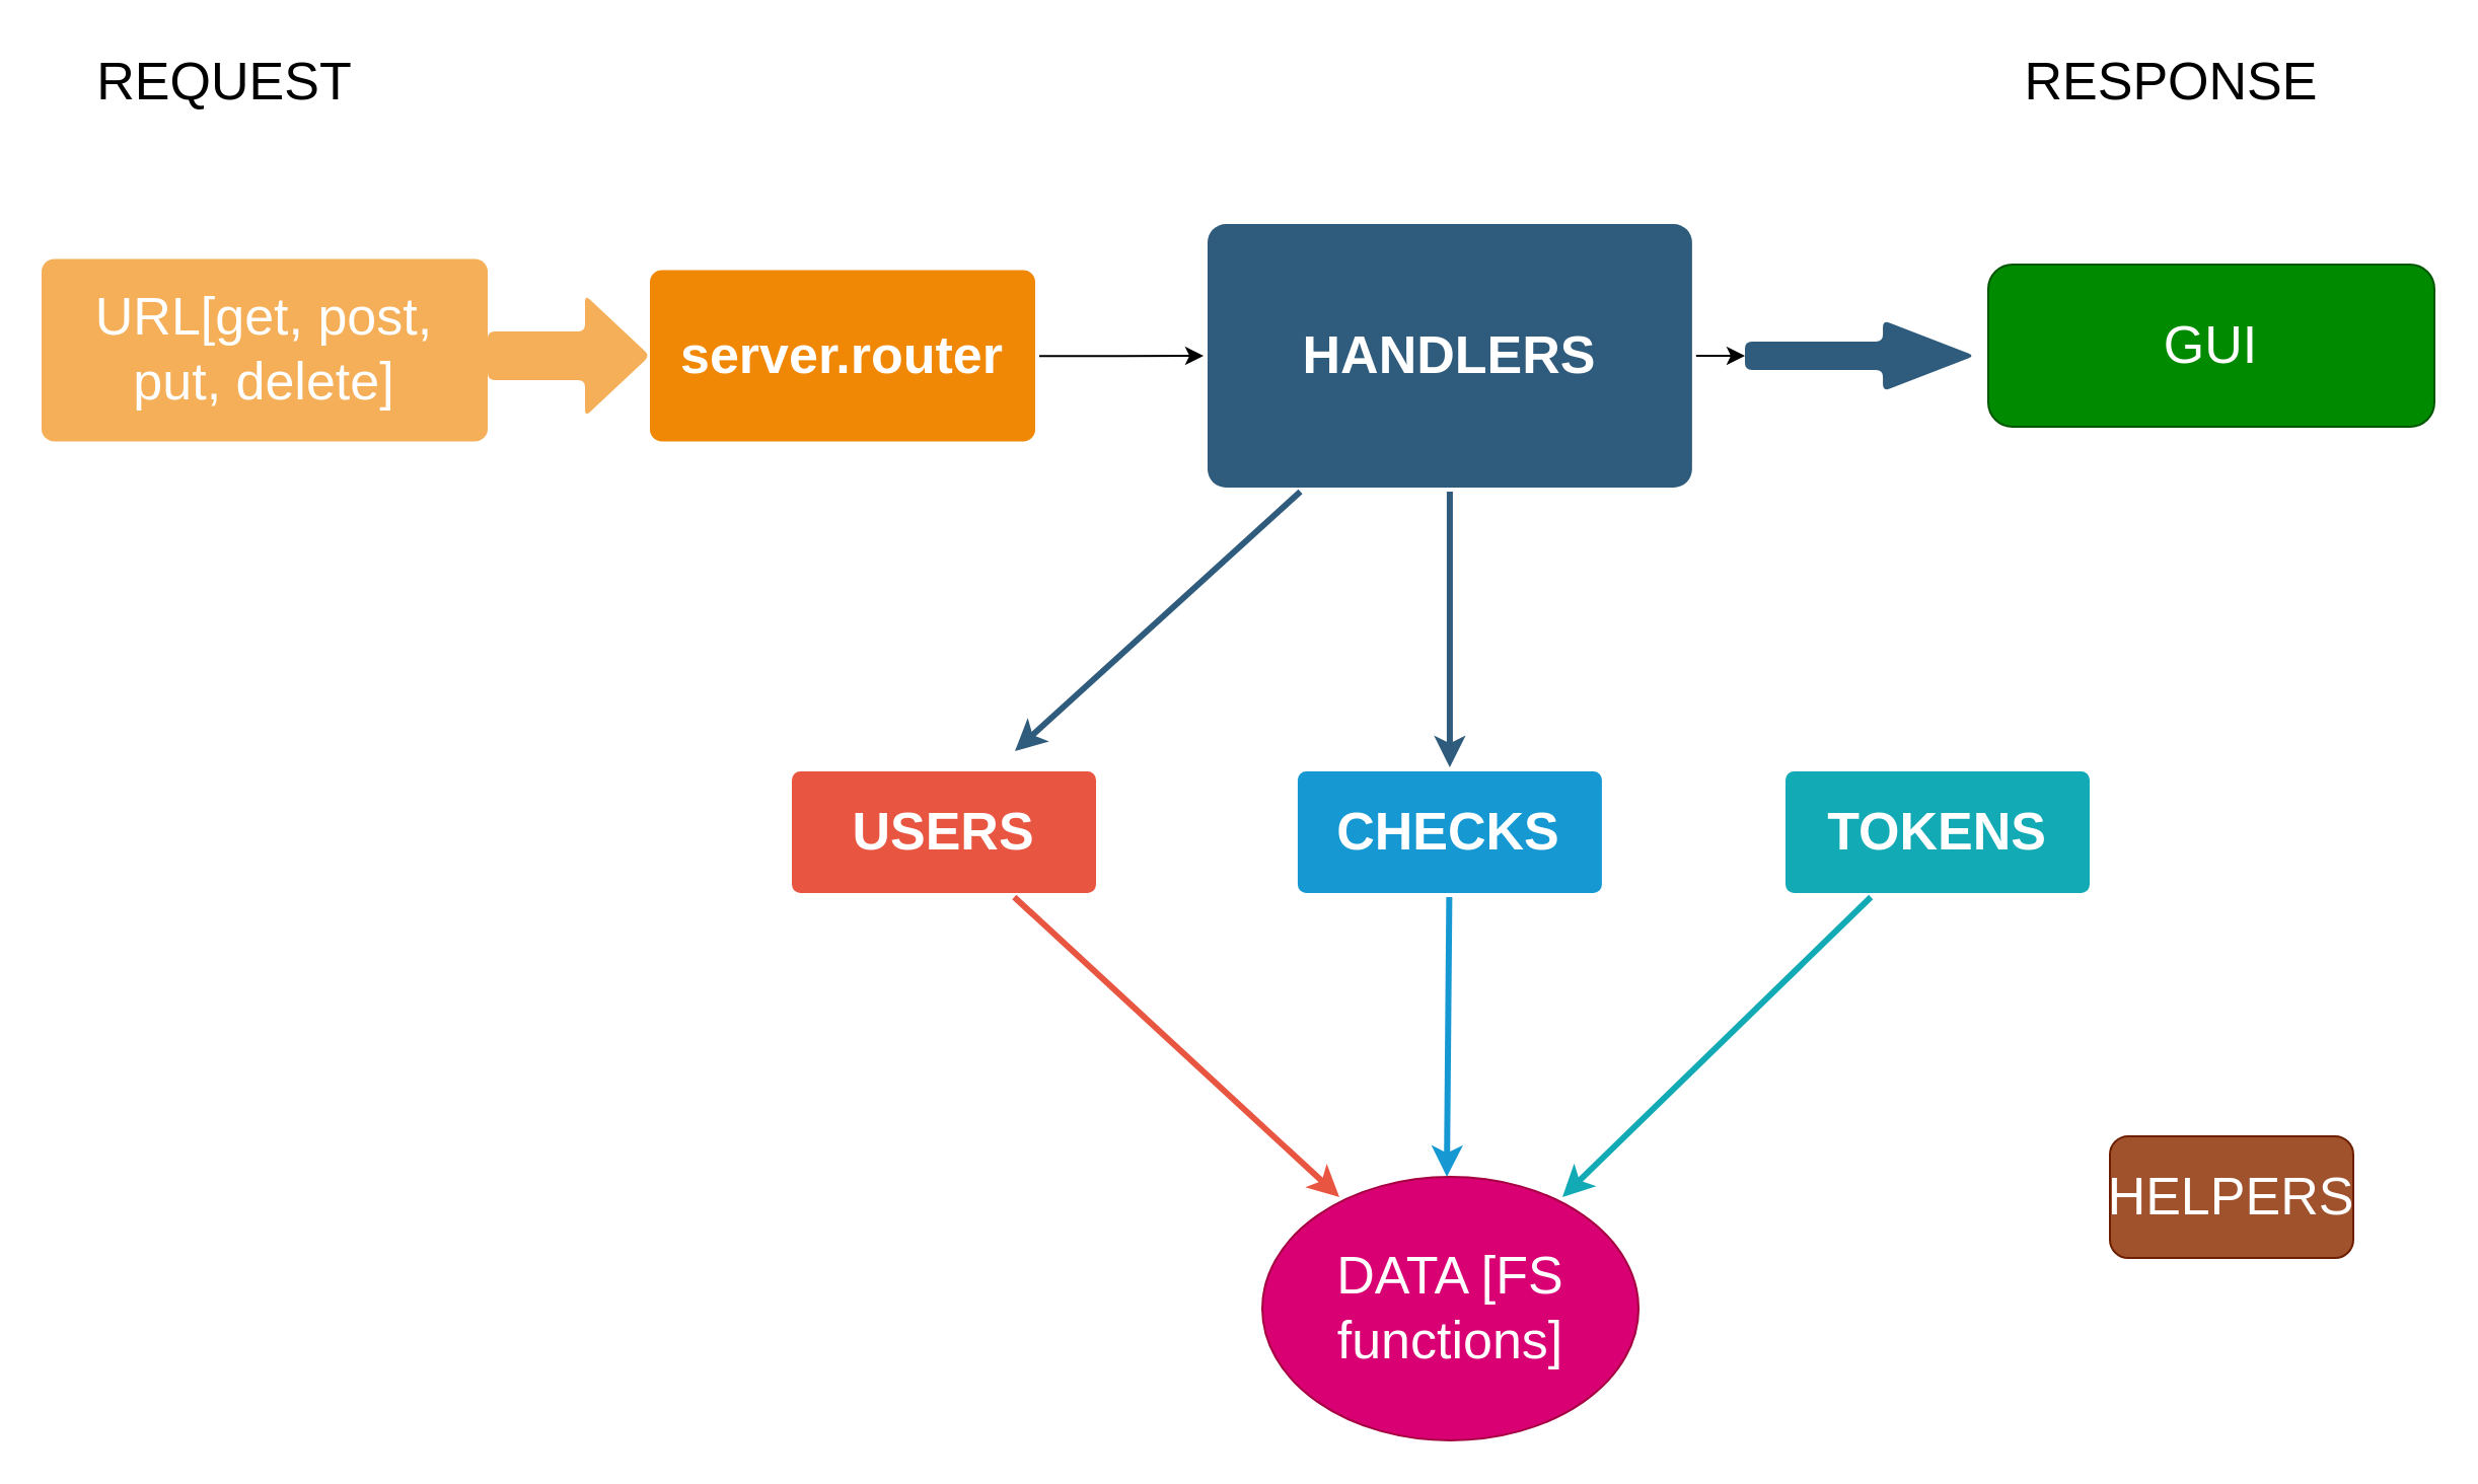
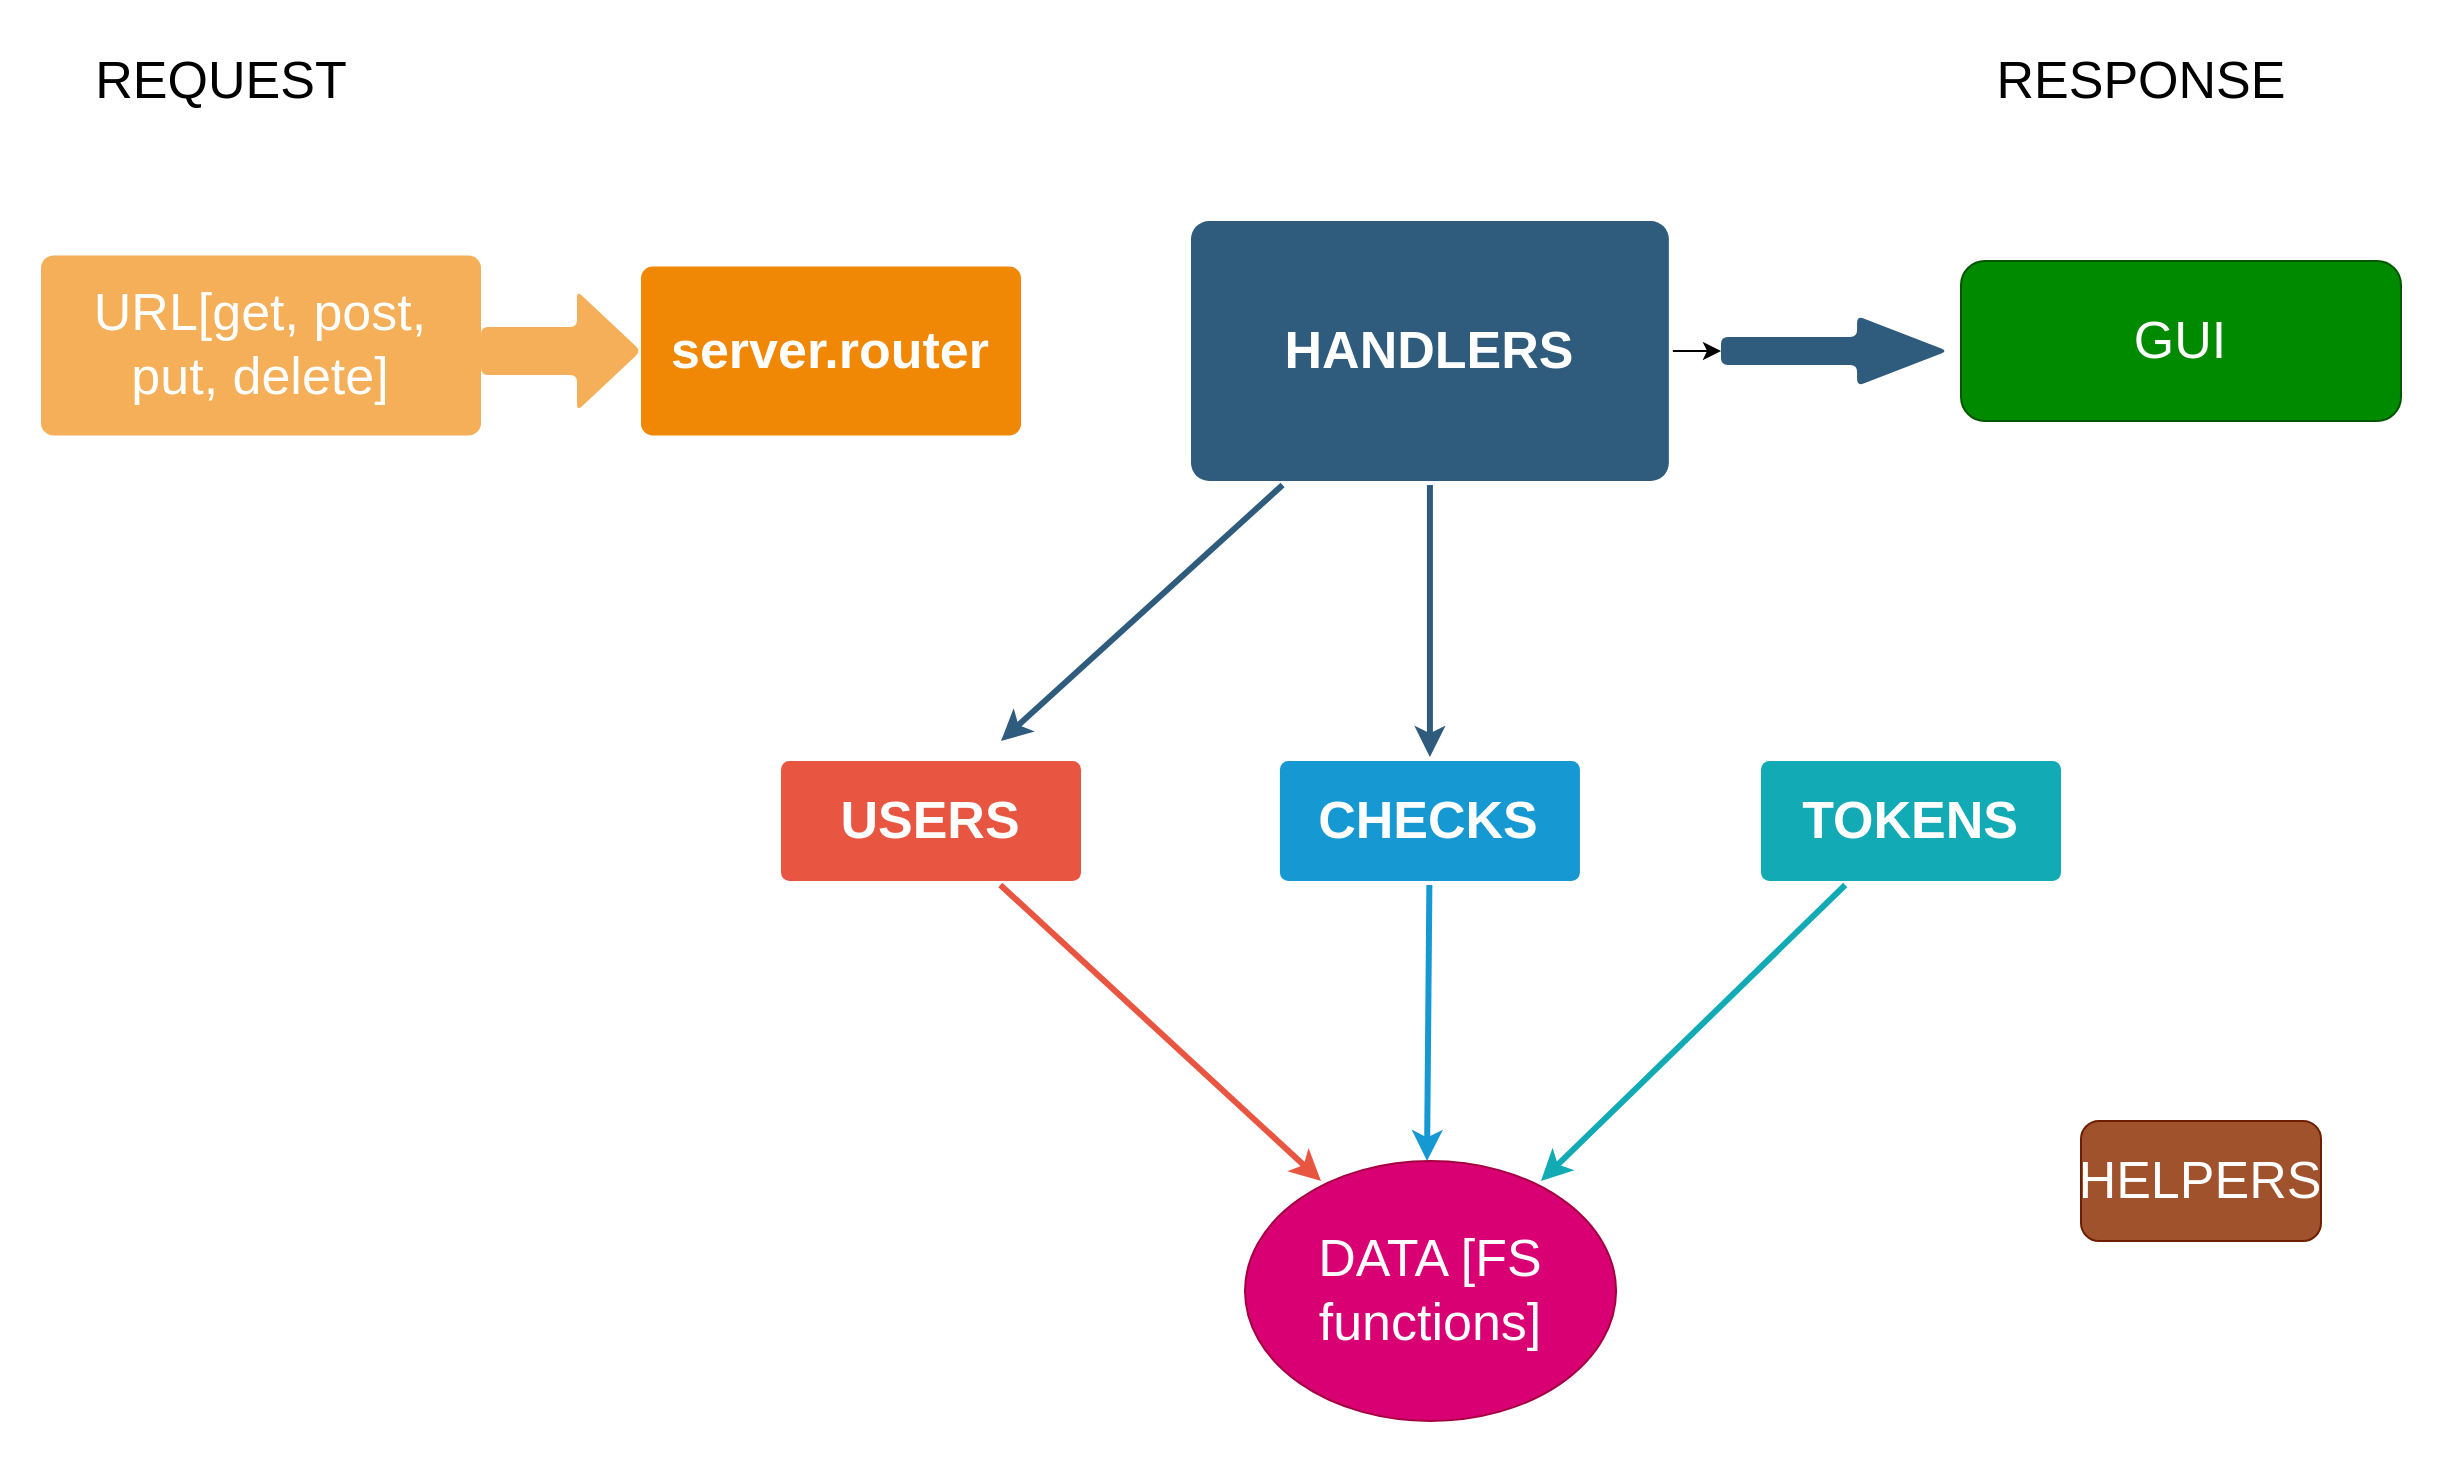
  <mxCell id="0" />
  <mxCell id="1" parent="0" />
  <mxCell id="2" value="" style="edgeStyle=none;rounded=0;jumpStyle=none;html=1;shadow=0;labelBackgroundColor=none;startArrow=none;startFill=0;endArrow=classic;endFill=1;jettySize=auto;orthogonalLoop=1;strokeColor=#2F5B7C;strokeWidth=3;fontFamily=Helvetica;fontSize=26;fontColor=#23445D;spacing=5;" parent="1" source="5" target="9" edge="1"><mxGeometry relative="1" as="geometry" /></mxCell>
  <mxCell id="3" value="" style="edgeStyle=none;rounded=0;jumpStyle=none;html=1;shadow=0;labelBackgroundColor=none;startArrow=none;startFill=0;endArrow=classic;endFill=1;jettySize=auto;orthogonalLoop=1;strokeColor=#2F5B7C;strokeWidth=3;fontFamily=Helvetica;fontSize=26;fontColor=#23445D;spacing=5;" parent="1" source="5" edge="1"><mxGeometry relative="1" as="geometry"><mxPoint x="500" y="370" as="targetPoint" /></mxGeometry></mxCell>
  <mxCell id="4" value="" style="edgeStyle=orthogonalEdgeStyle;rounded=0;orthogonalLoop=1;jettySize=auto;html=1;fontSize=26;" edge="1" parent="1" source="5" target="18"><mxGeometry relative="1" as="geometry" /></mxCell>
  <mxCell id="5" value="HANDLERS" style="rounded=1;whiteSpace=wrap;html=1;shadow=0;labelBackgroundColor=none;strokeColor=none;strokeWidth=3;fillColor=#2F5B7C;fontFamily=Helvetica;fontSize=26;fontColor=#FFFFFF;align=center;fontStyle=1;spacing=5;arcSize=7;perimeterSpacing=2;" parent="1" vertex="1"><mxGeometry x="595" y="110" width="238.93" height="130" as="geometry" /></mxCell>
  <mxCell id="6" value="" style="edgeStyle=none;rounded=1;jumpStyle=none;html=1;shadow=0;labelBackgroundColor=none;startArrow=none;startFill=0;jettySize=auto;orthogonalLoop=1;strokeColor=#E85642;strokeWidth=3;fontFamily=Helvetica;fontSize=26;fontColor=#FFFFFF;spacing=5;fontStyle=1;fillColor=#b0e3e6;" parent="1" source="7" edge="1"><mxGeometry relative="1" as="geometry"><mxPoint x="660" y="590" as="targetPoint" /></mxGeometry></mxCell>
  <mxCell id="7" value="USERS" style="rounded=1;whiteSpace=wrap;html=1;shadow=0;labelBackgroundColor=none;strokeColor=none;strokeWidth=3;fillColor=#e85642;fontFamily=Helvetica;fontSize=26;fontColor=#FFFFFF;align=center;spacing=5;fontStyle=1;arcSize=7;perimeterSpacing=2;" parent="1" vertex="1"><mxGeometry x="390" y="380" width="150" height="60" as="geometry" /></mxCell>
  <mxCell id="8" value="" style="edgeStyle=none;rounded=0;jumpStyle=none;html=1;shadow=0;labelBackgroundColor=none;startArrow=none;startFill=0;endArrow=classic;endFill=1;jettySize=auto;orthogonalLoop=1;strokeColor=#1699D3;strokeWidth=3;fontFamily=Helvetica;fontSize=26;fontColor=#FFFFFF;spacing=5;" parent="1" source="9" edge="1"><mxGeometry relative="1" as="geometry"><mxPoint x="713" y="580" as="targetPoint" /></mxGeometry></mxCell>
  <mxCell id="9" value="CHECKS" style="rounded=1;whiteSpace=wrap;html=1;shadow=0;labelBackgroundColor=none;strokeColor=none;strokeWidth=3;fillColor=#1699d3;fontFamily=Helvetica;fontSize=26;fontColor=#FFFFFF;align=center;spacing=5;fontStyle=1;arcSize=7;perimeterSpacing=2;" parent="1" vertex="1"><mxGeometry x="639.46" y="380" width="150" height="60" as="geometry" /></mxCell>
- <mxCell id="10" value="" style="edgeStyle=orthogonalEdgeStyle;rounded=0;orthogonalLoop=1;jettySize=auto;html=1;fontSize=26;" edge="1" parent="1" source="11" target="5"><mxGeometry relative="1" as="geometry" /></mxCell>
  <mxCell id="11" value="server.router" style="rounded=1;whiteSpace=wrap;html=1;shadow=0;labelBackgroundColor=none;strokeColor=none;strokeWidth=3;fillColor=#F08705;fontFamily=Helvetica;fontSize=26;fontColor=#FFFFFF;align=center;spacing=5;fontStyle=1;arcSize=7;perimeterSpacing=2;" parent="1" vertex="1"><mxGeometry x="320" y="132.75" width="190" height="84.5" as="geometry" /></mxCell>
  <mxCell id="12" value="URL[get, post, put, delete]" style="rounded=1;whiteSpace=wrap;html=1;shadow=0;labelBackgroundColor=none;strokeColor=none;strokeWidth=3;fillColor=#f5af58;fontFamily=Helvetica;fontSize=26;fontColor=#FFFFFF;align=center;spacing=5;arcSize=7;perimeterSpacing=2;" parent="1" vertex="1"><mxGeometry x="20" y="127.25" width="220" height="90" as="geometry" /></mxCell>
  <mxCell id="13" value="TOKENS" style="rounded=1;whiteSpace=wrap;html=1;shadow=0;labelBackgroundColor=none;strokeColor=none;strokeWidth=3;fillColor=#12aab5;fontFamily=Helvetica;fontSize=26;fontColor=#FFFFFF;align=center;spacing=5;fontStyle=1;arcSize=7;perimeterSpacing=2;" parent="1" vertex="1"><mxGeometry x="880" y="380" width="150" height="60" as="geometry" /></mxCell>
  <mxCell id="14" value="" style="edgeStyle=none;rounded=1;jumpStyle=none;html=1;shadow=0;labelBackgroundColor=none;startArrow=none;startFill=0;jettySize=auto;orthogonalLoop=1;strokeColor=#12AAB5;strokeWidth=3;fontFamily=Helvetica;fontSize=26;fontColor=#FFFFFF;spacing=5;fontStyle=1;fillColor=#b0e3e6;" parent="1" source="13" edge="1"><mxGeometry relative="1" as="geometry"><mxPoint x="770" y="590" as="targetPoint" /></mxGeometry></mxCell>
  <mxCell id="15" value="HELPERS&lt;br style=&quot;font-size: 26px;&quot;&gt;" style="whiteSpace=wrap;html=1;fontSize=26;fillColor=#a0522d;strokeColor=#6D1F00;fontColor=#ffffff;rounded=1;" vertex="1" parent="1"><mxGeometry x="1040" y="560" width="120" height="60" as="geometry" /></mxCell>
  <mxCell id="16" value="" style="shape=singleArrow;whiteSpace=wrap;html=1;arrowWidth=0.4;arrowSize=0.4;rounded=1;shadow=0;fontSize=26;fontColor=#FFFFFF;strokeColor=none;strokeWidth=3;fillColor=#f5af58;spacing=5;arcSize=7;" vertex="1" parent="1"><mxGeometry x="240" y="145" width="80" height="60" as="geometry" /></mxCell>
  <mxCell id="17" value="DATA [FS functions]" style="ellipse;whiteSpace=wrap;html=1;fillColor=#d80073;strokeColor=#A50040;fontColor=#ffffff;fontSize=26;" vertex="1" parent="1"><mxGeometry x="622" y="580" width="185.54" height="130" as="geometry" /></mxCell>
  <mxCell id="18" value="" style="shape=singleArrow;whiteSpace=wrap;html=1;arrowWidth=0.4;arrowSize=0.4;rounded=1;shadow=0;fontSize=26;fontColor=#FFFFFF;fontStyle=1;strokeColor=none;strokeWidth=3;fillColor=#2F5B7C;spacing=5;arcSize=7;" vertex="1" parent="1"><mxGeometry x="860" y="157.5" width="113.4" height="35" as="geometry" /></mxCell>
  <mxCell id="19" value="REQUEST" style="text;html=1;align=center;verticalAlign=middle;resizable=0;points=[];autosize=1;strokeColor=none;fontSize=26;" vertex="1" parent="1"><mxGeometry x="40" y="20" width="140" height="40" as="geometry" /></mxCell>
  <mxCell id="20" value="GUI" style="rounded=1;whiteSpace=wrap;html=1;fillColor=#008a00;strokeColor=#005700;fontColor=#ffffff;fontSize=26;" vertex="1" parent="1"><mxGeometry x="980" y="130" width="220" height="80" as="geometry" /></mxCell>
  <mxCell id="21" value="RESPONSE" style="text;html=1;align=center;verticalAlign=middle;resizable=0;points=[];autosize=1;strokeColor=none;fontSize=26;" vertex="1" parent="1"><mxGeometry x="990" y="20" width="160" height="40" as="geometry" /></mxCell>
